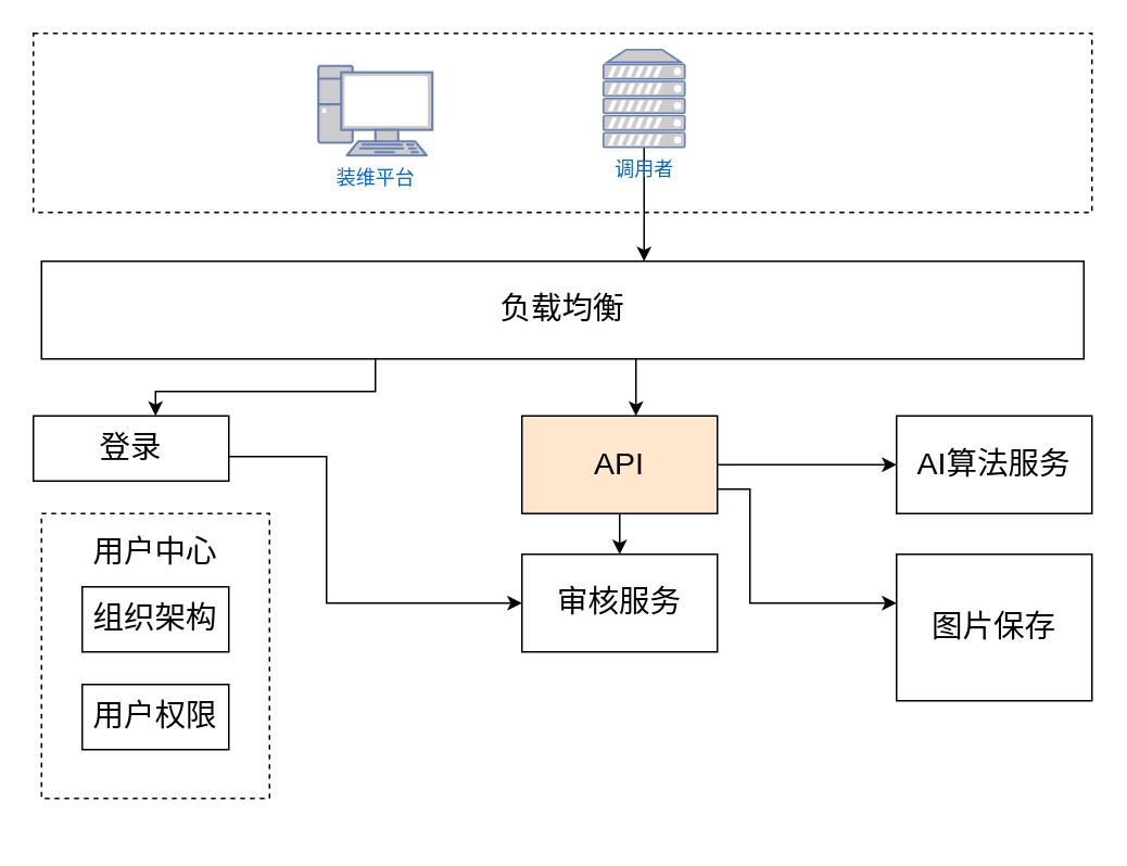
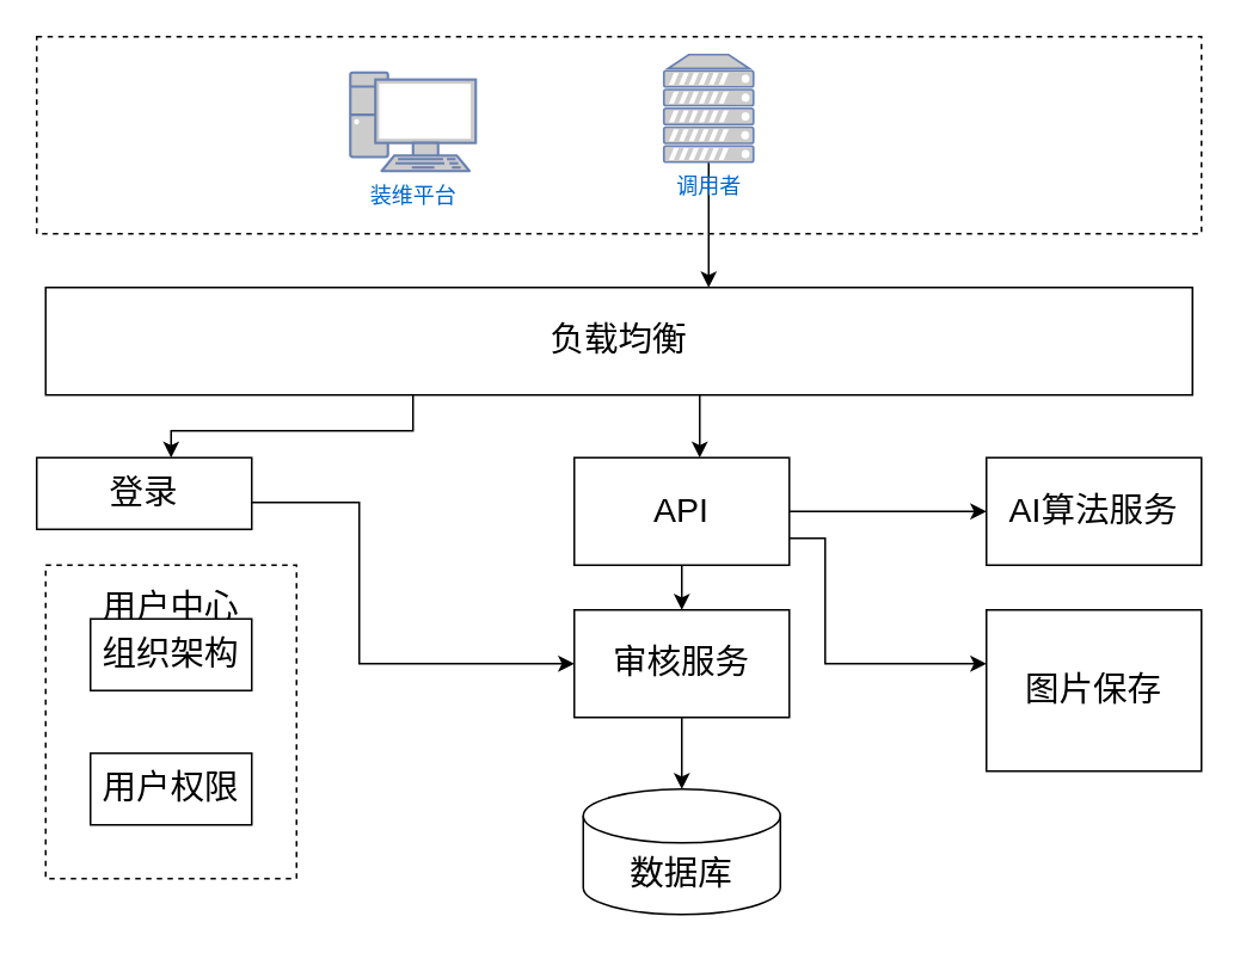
  <mxCell id="0" />
  <mxCell id="1" parent="0" />
  <mxCell id="2" value="&lt;font style=&quot;font-size: 19px;&quot;&gt;用户中心&lt;/font&gt;" style="rounded=0;whiteSpace=wrap;html=1;labelPosition=center;verticalLabelPosition=top;align=center;verticalAlign=bottom;spacingTop=8;spacingBottom=-38;dashed=1;fillOpacity=0;" parent="1" vertex="1"><mxGeometry x="25" y="315" width="140" height="175" as="geometry" /></mxCell>
  <mxCell id="3" value="" style="rounded=0;whiteSpace=wrap;html=1;strokeOpacity=100;fillOpacity=0;dashed=1;" parent="1" vertex="1"><mxGeometry x="20" y="20" width="650" height="110" as="geometry" /></mxCell>
  <mxCell id="4" value="装维平台" style="fontColor=#0066CC;verticalAlign=top;verticalLabelPosition=bottom;labelPosition=center;align=center;html=1;outlineConnect=0;fillColor=#CCCCCC;strokeColor=#6881B3;gradientColor=none;gradientDirection=north;strokeWidth=2;shape=mxgraph.networks.pc;" parent="1" vertex="1"><mxGeometry x="195" y="40" width="70" height="55" as="geometry" /></mxCell>
  <mxCell id="5" value="" style="edgeStyle=orthogonalEdgeStyle;rounded=0;orthogonalLoop=1;jettySize=auto;html=1;" parent="1" source="7" target="17" edge="1"><mxGeometry relative="1" as="geometry"><Array as="points"><mxPoint x="390" y="240" /><mxPoint x="390" y="240" /></Array></mxGeometry></mxCell>
  <mxCell id="6" value="" style="edgeStyle=orthogonalEdgeStyle;rounded=0;orthogonalLoop=1;jettySize=auto;html=1;" parent="1" source="7" target="9" edge="1"><mxGeometry relative="1" as="geometry"><Array as="points"><mxPoint x="230" y="240" /><mxPoint x="95" y="240" /></Array></mxGeometry></mxCell>
  <mxCell id="7" value="&lt;font style=&quot;font-size: 19px;&quot;&gt;负载均衡&lt;/font&gt;" style="rounded=0;whiteSpace=wrap;html=1;" parent="1" vertex="1"><mxGeometry x="25" y="160" width="640" height="60" as="geometry" /></mxCell>
  <mxCell id="8" value="" style="edgeStyle=orthogonalEdgeStyle;rounded=0;orthogonalLoop=1;jettySize=auto;html=1;" parent="1" source="9" target="21" edge="1"><mxGeometry relative="1" as="geometry"><Array as="points"><mxPoint x="200" y="280" /><mxPoint x="200" y="370" /></Array></mxGeometry></mxCell>
  <mxCell id="9" value="登录" style="rounded=0;whiteSpace=wrap;html=1;fontSize=19;" parent="1" vertex="1"><mxGeometry x="20" y="255" width="120" height="40" as="geometry" /></mxCell>
- <mxCell id="10" value="组织架构" style="rounded=0;whiteSpace=wrap;html=1;fontSize=19;" parent="1" vertex="1"><mxGeometry x="50" y="360" width="90" height="40" as="geometry" /></mxCell>
+ <mxCell id="10" value="组织架构" style="rounded=0;whiteSpace=wrap;html=1;fontSize=19;" parent="1" vertex="1"><mxGeometry x="50" y="345" width="90" height="40" as="geometry" /></mxCell>
  <mxCell id="11" value="用户权限" style="rounded=0;whiteSpace=wrap;html=1;fontSize=19;" parent="1" vertex="1"><mxGeometry x="50" y="420" width="90" height="40" as="geometry" /></mxCell>
  <mxCell id="12" value="AI算法服务" style="rounded=0;whiteSpace=wrap;html=1;fontSize=19;" parent="1" vertex="1"><mxGeometry x="550" y="255" width="120" height="60" as="geometry" /></mxCell>
+ <mxCell id="13" value="&lt;font style=&quot;font-size: 19px;&quot;&gt;数据库&lt;/font&gt;" style="shape=cylinder3;whiteSpace=wrap;html=1;boundedLbl=1;backgroundOutline=1;size=15;" parent="1" vertex="1"><mxGeometry x="325" y="440" width="110" height="70" as="geometry" /></mxCell>
  <mxCell id="14" value="" style="edgeStyle=orthogonalEdgeStyle;rounded=0;orthogonalLoop=1;jettySize=auto;html=1;" parent="1" source="17" target="21" edge="1"><mxGeometry relative="1" as="geometry" /></mxCell>
  <mxCell id="15" value="" style="edgeStyle=orthogonalEdgeStyle;rounded=0;orthogonalLoop=1;jettySize=auto;html=1;" parent="1" source="17" target="22" edge="1"><mxGeometry relative="1" as="geometry"><Array as="points"><mxPoint x="460" y="300" /><mxPoint x="460" y="370" /></Array></mxGeometry></mxCell>
  <mxCell id="16" value="" style="edgeStyle=orthogonalEdgeStyle;rounded=0;orthogonalLoop=1;jettySize=auto;html=1;" parent="1" source="17" target="12" edge="1"><mxGeometry relative="1" as="geometry" /></mxCell>
- <mxCell id="17" value="API" style="rounded=0;whiteSpace=wrap;html=1;fontSize=19;fillColor=#ffe6cc;" parent="1" vertex="1"><mxGeometry x="320" y="255" width="120" height="60" as="geometry" /></mxCell>
+ <mxCell id="17" value="API" style="rounded=0;whiteSpace=wrap;html=1;fontSize=19;" parent="1" vertex="1"><mxGeometry x="320" y="255" width="120" height="60" as="geometry" /></mxCell>
  <mxCell id="18" value="" style="edgeStyle=orthogonalEdgeStyle;rounded=0;orthogonalLoop=1;jettySize=auto;html=1;" parent="1" source="19" target="7" edge="1"><mxGeometry relative="1" as="geometry"><Array as="points"><mxPoint x="395" y="140" /><mxPoint x="395" y="140" /></Array></mxGeometry></mxCell>
  <mxCell id="19" value="调用者" style="fontColor=#0066CC;verticalAlign=top;verticalLabelPosition=bottom;labelPosition=center;align=center;html=1;outlineConnect=0;fillColor=#CCCCCC;strokeColor=#6881B3;gradientColor=none;gradientDirection=north;strokeWidth=2;shape=mxgraph.networks.server;" parent="1" vertex="1"><mxGeometry x="370" y="30" width="50" height="60" as="geometry" /></mxCell>
+ <mxCell id="20" value="" style="edgeStyle=orthogonalEdgeStyle;rounded=0;orthogonalLoop=1;jettySize=auto;html=1;" parent="1" source="21" target="13" edge="1"><mxGeometry relative="1" as="geometry" /></mxCell>
  <mxCell id="21" value="审核服务" style="rounded=0;whiteSpace=wrap;html=1;fontSize=19;" parent="1" vertex="1"><mxGeometry x="320" y="340" width="120" height="60" as="geometry" /></mxCell>
  <mxCell id="22" value="图片保存" style="rounded=0;whiteSpace=wrap;html=1;fontSize=19;" parent="1" vertex="1"><mxGeometry x="550" y="340" width="120" height="90" as="geometry" /></mxCell>
